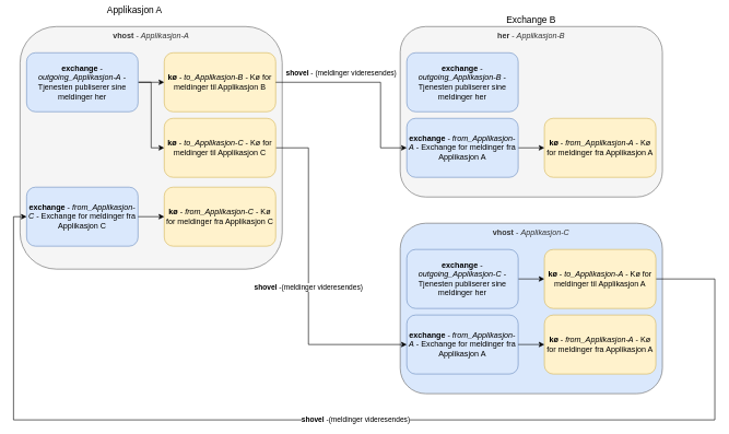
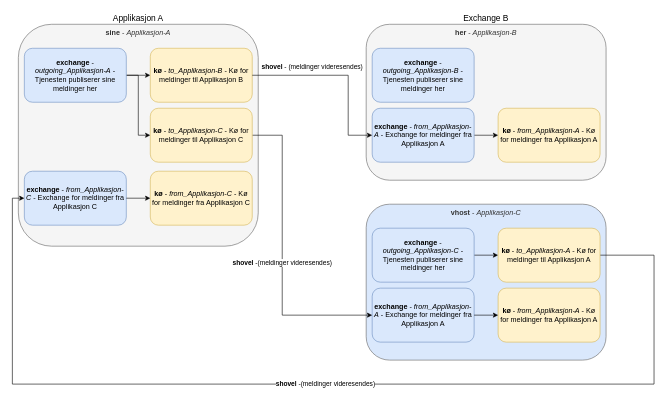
  <mxCell id="0" />
  <mxCell id="1" parent="0" />
- <mxCell id="2" value="&lt;b&gt;vhost&lt;/b&gt; - &lt;i&gt;Applikasjon-A&lt;/i&gt;" style="rounded=1;whiteSpace=wrap;html=1;verticalAlign=top;fillColor=#f5f5f5;strokeColor=#666666;fontColor=#333333;" vertex="1" parent="1"><mxGeometry x="30" y="40" width="400" height="370" as="geometry" /></mxCell>
+ <mxCell id="2" value="&lt;b&gt;sine&lt;/b&gt; - &lt;i&gt;Applikasjon-A&lt;/i&gt;" style="rounded=1;whiteSpace=wrap;html=1;verticalAlign=top;fillColor=#f5f5f5;strokeColor=#666666;fontColor=#333333;" vertex="1" parent="1"><mxGeometry x="30" y="40" width="400" height="370" as="geometry" /></mxCell>
  <mxCell id="3" style="edgeStyle=orthogonalEdgeStyle;rounded=0;orthogonalLoop=1;jettySize=auto;html=1;exitX=1;exitY=0.5;exitDx=0;exitDy=0;" edge="1" parent="1" source="5" target="6"><mxGeometry relative="1" as="geometry" /></mxCell>
  <mxCell id="4" style="edgeStyle=orthogonalEdgeStyle;rounded=0;orthogonalLoop=1;jettySize=auto;html=1;exitX=1;exitY=0.5;exitDx=0;exitDy=0;entryX=0;entryY=0.5;entryDx=0;entryDy=0;" edge="1" parent="1" source="5" target="18"><mxGeometry relative="1" as="geometry" /></mxCell>
  <mxCell id="5" value="&lt;b&gt;exchange&lt;/b&gt; - &lt;i&gt;outgoing_Applikasjon-A&lt;/i&gt; - Tjenesten publiserer sine meldinger her" style="rounded=1;whiteSpace=wrap;html=1;fillColor=#dae8fc;strokeColor=#6c8ebf;" vertex="1" parent="1"><mxGeometry x="40" y="80" width="170" height="90" as="geometry" /></mxCell>
  <mxCell id="6" value="&lt;b&gt;kø&lt;/b&gt; - &lt;i&gt;to_Applikasjon-B&lt;/i&gt; - Kø for meldinger til Applikasjon B" style="rounded=1;whiteSpace=wrap;html=1;fillColor=#fff2cc;strokeColor=#d6b656;" vertex="1" parent="1"><mxGeometry x="250" y="80" width="170" height="90" as="geometry" /></mxCell>
  <mxCell id="7" value="&lt;b&gt;her&lt;/b&gt; - &lt;i&gt;Applikasjon-B&lt;/i&gt;" style="rounded=1;whiteSpace=wrap;html=1;verticalAlign=top;fillColor=#f5f5f5;strokeColor=#666666;fontColor=#333333;" vertex="1" parent="1"><mxGeometry x="610" y="40" width="400" height="260" as="geometry" /></mxCell>
  <mxCell id="8" value="&lt;b&gt;exchange&lt;/b&gt; - &lt;i&gt;outgoing_Applikasjon-B&lt;/i&gt; - Tjenesten publiserer sine meldinger her" style="rounded=1;whiteSpace=wrap;html=1;fillColor=#dae8fc;strokeColor=#6c8ebf;" vertex="1" parent="1"><mxGeometry x="620" y="80" width="170" height="90" as="geometry" /></mxCell>
  <mxCell id="9" value="&lt;b&gt;kø&lt;/b&gt; - &lt;i&gt;from_Applikasjon-A&lt;/i&gt; - Kø for meldinger fra Applikasjon A" style="rounded=1;whiteSpace=wrap;html=1;fillColor=#fff2cc;strokeColor=#d6b656;" vertex="1" parent="1"><mxGeometry x="830" y="180" width="170" height="90" as="geometry" /></mxCell>
  <mxCell id="10" value="" style="endArrow=classic;html=1;exitX=1;exitY=0.5;exitDx=0;exitDy=0;entryX=0;entryY=0.5;entryDx=0;entryDy=0;" edge="1" parent="1" source="19" target="9"><mxGeometry width="50" height="50" relative="1" as="geometry"><mxPoint x="670" y="570" as="sourcePoint" /><mxPoint x="720" y="520" as="targetPoint" /></mxGeometry></mxCell>
  <mxCell id="11" value="&lt;b&gt;vhost&lt;/b&gt; - &lt;i&gt;Applikasjon-C&lt;/i&gt;" style="rounded=1;whiteSpace=wrap;html=1;verticalAlign=top;fillColor=#dae8fc;strokeColor=#666666;fontColor=#333333;" vertex="1" parent="1"><mxGeometry x="610" y="340" width="400" height="260" as="geometry" /></mxCell>
  <mxCell id="12" style="edgeStyle=orthogonalEdgeStyle;rounded=0;orthogonalLoop=1;jettySize=auto;html=1;exitX=1;exitY=0.5;exitDx=0;exitDy=0;entryX=0;entryY=0.5;entryDx=0;entryDy=0;" edge="1" parent="1" source="13" target="27"><mxGeometry relative="1" as="geometry" /></mxCell>
  <mxCell id="13" value="&lt;b&gt;exchange&lt;/b&gt; - &lt;i&gt;outgoing_Applikasjon-C&lt;/i&gt; - Tjenesten publiserer sine meldinger her" style="rounded=1;whiteSpace=wrap;html=1;fillColor=#dae8fc;strokeColor=#6c8ebf;" vertex="1" parent="1"><mxGeometry x="620" y="380" width="170" height="90" as="geometry" /></mxCell>
  <mxCell id="14" value="&lt;b&gt;exchange&lt;/b&gt; - &lt;i&gt;from_Applikasjon-A&lt;/i&gt; - Exchange for meldinger fra Applikasjon A" style="rounded=1;whiteSpace=wrap;html=1;fillColor=#dae8fc;strokeColor=#6c8ebf;" vertex="1" parent="1"><mxGeometry x="620" y="480" width="170" height="90" as="geometry" /></mxCell>
  <mxCell id="15" value="&lt;b&gt;kø&lt;/b&gt; - &lt;i&gt;from_Applikasjon-A&lt;/i&gt; - Kø for meldinger fra Applikasjon A" style="rounded=1;whiteSpace=wrap;html=1;fillColor=#fff2cc;strokeColor=#d6b656;" vertex="1" parent="1"><mxGeometry x="830" y="480" width="170" height="90" as="geometry" /></mxCell>
  <mxCell id="16" value="" style="endArrow=classic;html=1;exitX=1;exitY=0.5;exitDx=0;exitDy=0;entryX=0;entryY=0.5;entryDx=0;entryDy=0;" edge="1" parent="1" source="14" target="15"><mxGeometry width="50" height="50" relative="1" as="geometry"><mxPoint x="670" y="870" as="sourcePoint" /><mxPoint x="720" y="820" as="targetPoint" /></mxGeometry></mxCell>
  <mxCell id="17" value="&lt;b&gt;shovel&lt;/b&gt; -(meldinger videresendes)" style="edgeStyle=orthogonalEdgeStyle;rounded=0;orthogonalLoop=1;jettySize=auto;html=1;exitX=1;exitY=0.5;exitDx=0;exitDy=0;entryX=0;entryY=0.5;entryDx=0;entryDy=0;verticalAlign=top;" edge="1" parent="1" source="18" target="14"><mxGeometry relative="1" as="geometry"><Array as="points"><mxPoint x="470" y="225" /><mxPoint x="470" y="525" /></Array></mxGeometry></mxCell>
  <mxCell id="18" value="&lt;b&gt;kø&lt;/b&gt; - &lt;i&gt;to_Applikasjon-C&lt;/i&gt; - Kø for meldinger til Applikasjon C" style="rounded=1;whiteSpace=wrap;html=1;fillColor=#fff2cc;strokeColor=#d6b656;" vertex="1" parent="1"><mxGeometry x="250" y="180" width="170" height="90" as="geometry" /></mxCell>
  <mxCell id="19" value="&lt;b&gt;exchange&lt;/b&gt; - &lt;i&gt;from_Applikasjon-A&lt;/i&gt; - Exchange for meldinger fra Applikasjon A" style="rounded=1;whiteSpace=wrap;html=1;fillColor=#dae8fc;strokeColor=#6c8ebf;" vertex="1" parent="1"><mxGeometry x="620" y="180" width="170" height="90" as="geometry" /></mxCell>
  <mxCell id="20" value="&lt;b&gt;shovel&lt;/b&gt; - (meldinger videresendes)" style="edgeStyle=orthogonalEdgeStyle;rounded=0;orthogonalLoop=1;jettySize=auto;html=1;exitX=1;exitY=0.5;exitDx=0;exitDy=0;entryX=0;entryY=0.5;entryDx=0;entryDy=0;verticalAlign=bottom;" edge="1" parent="1" source="6" target="19"><mxGeometry x="-0.333" y="5" relative="1" as="geometry"><Array as="points"><mxPoint x="580" y="125" /><mxPoint x="580" y="225" /></Array><mxPoint as="offset" /></mxGeometry></mxCell>
- <mxCell id="21" value="&lt;font style=&quot;font-size: 14px&quot;&gt;Applikasjon A&lt;/font&gt;" style="text;html=1;strokeColor=none;fillColor=none;align=center;verticalAlign=middle;whiteSpace=wrap;rounded=0;" vertex="1" parent="1"><mxGeometry x="120" y="5" width="170" height="20" as="geometry" /></mxCell>
+ <mxCell id="21" value="&lt;font style=&quot;font-size: 14px&quot;&gt;Applikasjon A&lt;/font&gt;" style="text;html=1;strokeColor=none;fillColor=none;align=center;verticalAlign=middle;whiteSpace=wrap;rounded=0;" vertex="1" parent="1"><mxGeometry x="145" y="20" width="170" height="20" as="geometry" /></mxCell>
  <mxCell id="22" value="&lt;font style=&quot;font-size: 14px&quot;&gt;Exchange B&lt;br&gt;&lt;/font&gt;" style="text;html=1;strokeColor=none;fillColor=none;align=center;verticalAlign=middle;whiteSpace=wrap;rounded=0;" vertex="1" parent="1"><mxGeometry x="725" y="20" width="170" height="20" as="geometry" /></mxCell>
  <mxCell id="23" value="&lt;b&gt;exchange&lt;/b&gt; - &lt;i&gt;from_Applikasjon-C&lt;/i&gt; - Exchange for meldinger fra Applikasjon C" style="rounded=1;whiteSpace=wrap;html=1;fillColor=#dae8fc;strokeColor=#6c8ebf;" vertex="1" parent="1"><mxGeometry x="40" y="285" width="170" height="90" as="geometry" /></mxCell>
  <mxCell id="24" value="&lt;b&gt;kø&lt;/b&gt; - &lt;i&gt;from_Applikasjon-C&lt;/i&gt; - Kø for meldinger fra Applikasjon C" style="rounded=1;whiteSpace=wrap;html=1;fillColor=#fff2cc;strokeColor=#d6b656;" vertex="1" parent="1"><mxGeometry x="250" y="285" width="170" height="90" as="geometry" /></mxCell>
  <mxCell id="25" value="" style="endArrow=classic;html=1;exitX=1;exitY=0.5;exitDx=0;exitDy=0;entryX=0;entryY=0.5;entryDx=0;entryDy=0;" edge="1" parent="1" source="23" target="24"><mxGeometry width="50" height="50" relative="1" as="geometry"><mxPoint x="90" y="675" as="sourcePoint" /><mxPoint x="140" y="625" as="targetPoint" /></mxGeometry></mxCell>
  <mxCell id="26" value="&lt;b&gt;shovel&lt;/b&gt; -(meldinger videresendes)" style="edgeStyle=orthogonalEdgeStyle;rounded=0;orthogonalLoop=1;jettySize=auto;html=1;exitX=1;exitY=0.5;exitDx=0;exitDy=0;entryX=0;entryY=0.5;entryDx=0;entryDy=0;" edge="1" parent="1" source="27" target="23"><mxGeometry relative="1" as="geometry"><Array as="points"><mxPoint x="1090" y="425" /><mxPoint x="1090" y="640" /><mxPoint x="20" y="640" /><mxPoint x="20" y="330" /></Array></mxGeometry></mxCell>
  <mxCell id="27" value="&lt;b&gt;kø&lt;/b&gt; - &lt;i&gt;to_Applikasjon-A&lt;/i&gt; - Kø for meldinger til Applikasjon A" style="rounded=1;whiteSpace=wrap;html=1;fillColor=#fff2cc;strokeColor=#d6b656;" vertex="1" parent="1"><mxGeometry x="830" y="380" width="170" height="90" as="geometry" /></mxCell>
